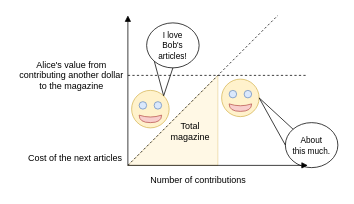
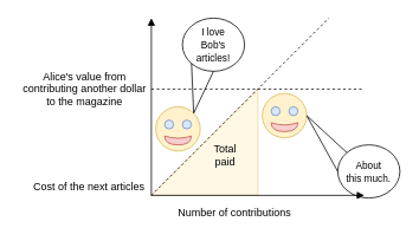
  <mxCell id="0" />
  <mxCell id="1" parent="0" />
- <mxCell id="2" value="&lt;div&gt;&lt;br&gt;&lt;/div&gt;&lt;div&gt;&lt;br&gt;&lt;/div&gt;&lt;div&gt;&amp;nbsp;&amp;nbsp;&amp;nbsp;&amp;nbsp;&amp;nbsp;&amp;nbsp;&amp;nbsp; &amp;nbsp; &amp;nbsp; &amp;nbsp; Total&lt;br&gt;&lt;/div&gt;&lt;div&gt;&amp;nbsp;&amp;nbsp;&amp;nbsp;&amp;nbsp;&amp;nbsp;&amp;nbsp;&amp;nbsp; &amp;nbsp; &amp;nbsp; &amp;nbsp; magazine&lt;br&gt;&lt;/div&gt;" style="shape=card;whiteSpace=wrap;html=1;fillColor=#fff2cc;opacity=50;size=124;strokeColor=#d6b656;" vertex="1" parent="1"><mxGeometry x="170" y="100" width="120" height="120" as="geometry" /></mxCell>
+ <mxCell id="2" value="&lt;div&gt;&lt;br&gt;&lt;/div&gt;&lt;div&gt;&lt;br&gt;&lt;/div&gt;&lt;div&gt;&amp;nbsp;&amp;nbsp;&amp;nbsp;&amp;nbsp;&amp;nbsp;&amp;nbsp;&amp;nbsp; &amp;nbsp; &amp;nbsp; &amp;nbsp; Total&lt;br&gt;&lt;/div&gt;&lt;div&gt;&amp;nbsp;&amp;nbsp;&amp;nbsp;&amp;nbsp;&amp;nbsp;&amp;nbsp;&amp;nbsp; &amp;nbsp; &amp;nbsp; &amp;nbsp; paid&lt;br&gt;&lt;/div&gt;" style="shape=card;whiteSpace=wrap;html=1;fillColor=#fff2cc;opacity=50;size=124;strokeColor=#d6b656;" vertex="1" parent="1"><mxGeometry x="170" y="100" width="120" height="120" as="geometry" /></mxCell>
  <mxCell id="3" value="" style="endArrow=block;html=1;endFill=1;" parent="1" edge="1"><mxGeometry width="50" height="50" relative="1" as="geometry"><mxPoint x="170" y="220" as="sourcePoint" /><mxPoint x="170" y="20" as="targetPoint" /></mxGeometry></mxCell>
  <mxCell id="4" value="" style="endArrow=block;html=1;endFill=1;" parent="1" edge="1"><mxGeometry width="50" height="50" relative="1" as="geometry"><mxPoint x="170" y="220" as="sourcePoint" /><mxPoint x="410" y="220" as="targetPoint" /></mxGeometry></mxCell>
  <mxCell id="5" value="" style="endArrow=none;html=1;dashed=1;exitX=0;exitY=1;exitDx=0;exitDy=0;exitPerimeter=0;" parent="1" edge="1"><mxGeometry width="50" height="50" relative="1" as="geometry"><mxPoint x="170" y="220" as="sourcePoint" /><mxPoint x="370" y="20" as="targetPoint" /></mxGeometry></mxCell>
  <mxCell id="6" value="" style="endArrow=none;dashed=1;html=1;" parent="1" edge="1"><mxGeometry width="50" height="50" relative="1" as="geometry"><mxPoint x="170" y="100" as="sourcePoint" /><mxPoint x="410" y="100" as="targetPoint" /></mxGeometry></mxCell>
  <mxCell id="7" style="edgeStyle=none;rounded=0;orthogonalLoop=1;jettySize=auto;html=1;exitX=1;exitY=0;exitDx=0;exitDy=0;entryX=0.5;entryY=1;entryDx=0;entryDy=0;endArrow=none;endFill=0;" parent="1" source="8" target="13" edge="1"><mxGeometry relative="1" as="geometry" /></mxCell>
  <mxCell id="8" value="" style="ellipse;whiteSpace=wrap;html=1;aspect=fixed;fontFamily=Helvetica;fontSize=12;fontColor=#000000;align=center;strokeColor=#d6b656;fillColor=#fff2cc;" parent="1" vertex="1"><mxGeometry x="175" y="120" width="50" height="50" as="geometry" /></mxCell>
  <mxCell id="9" value="" style="ellipse;whiteSpace=wrap;html=1;fillColor=#dae8fc;strokeColor=#6c8ebf;" parent="1" vertex="1"><mxGeometry x="185" y="135" width="10" height="10" as="geometry" /></mxCell>
  <mxCell id="10" value="" style="ellipse;whiteSpace=wrap;html=1;fillColor=#dae8fc;strokeColor=#6c8ebf;" parent="1" vertex="1"><mxGeometry x="205" y="135" width="10" height="10" as="geometry" /></mxCell>
  <mxCell id="11" value="" style="shape=xor;whiteSpace=wrap;html=1;fillColor=#f8cecc;direction=south;strokeColor=#b85450;" parent="1" vertex="1"><mxGeometry x="185" y="153" width="30" height="10" as="geometry" /></mxCell>
  <mxCell id="12" style="rounded=0;orthogonalLoop=1;jettySize=auto;html=1;exitX=0;exitY=1;exitDx=0;exitDy=0;entryX=1;entryY=0;entryDx=0;entryDy=0;endArrow=none;endFill=0;" parent="1" source="13" target="8" edge="1"><mxGeometry relative="1" as="geometry" /></mxCell>
- <mxCell id="13" value="&lt;div&gt;&lt;font style=&quot;font-size: 11px&quot;&gt;I love&lt;/font&gt;&lt;/div&gt;&lt;div&gt;&lt;font style=&quot;font-size: 11px&quot;&gt;Bob's articles!&lt;/font&gt;&lt;/div&gt;" style="ellipse;whiteSpace=wrap;html=1;fillColor=none;" parent="1" vertex="1"><mxGeometry x="195" y="30" width="70" height="60" as="geometry" /></mxCell>
+ <mxCell id="13" value="&lt;div&gt;&lt;font style=&quot;font-size: 11px&quot;&gt;I love&lt;/font&gt;&lt;/div&gt;&lt;div&gt;&lt;font style=&quot;font-size: 11px&quot;&gt;Bob's articles!&lt;/font&gt;&lt;/div&gt;" style="ellipse;whiteSpace=wrap;html=1;fillColor=none;" parent="1" vertex="1"><mxGeometry x="205" y="20" width="70" height="60" as="geometry" /></mxCell>
  <mxCell id="14" value="Number of contributions" style="text;html=1;strokeColor=none;fillColor=none;align=center;verticalAlign=middle;whiteSpace=wrap;rounded=0;" parent="1" vertex="1"><mxGeometry x="198" y="230" width="132" height="20" as="geometry" /></mxCell>
  <mxCell id="15" value="Cost of the next articles" style="text;html=1;strokeColor=none;fillColor=none;align=center;verticalAlign=middle;whiteSpace=wrap;rounded=0;" parent="1" vertex="1"><mxGeometry x="30" y="200" width="140" height="20" as="geometry" /></mxCell>
  <mxCell id="16" value="Alice's value from contributing another dollar to the magazine" style="text;html=1;strokeColor=none;fillColor=none;align=center;verticalAlign=middle;whiteSpace=wrap;rounded=0;" parent="1" vertex="1"><mxGeometry x="20" y="90" width="150" height="20" as="geometry" /></mxCell>
  <mxCell id="17" style="edgeStyle=none;rounded=0;orthogonalLoop=1;jettySize=auto;html=1;exitX=1;exitY=0.5;exitDx=0;exitDy=0;entryX=0;entryY=0;entryDx=0;entryDy=0;endArrow=none;endFill=0;" edge="1" parent="1" source="18" target="22"><mxGeometry relative="1" as="geometry" /></mxCell>
  <mxCell id="18" value="" style="ellipse;whiteSpace=wrap;html=1;aspect=fixed;fontFamily=Helvetica;fontSize=12;fontColor=#000000;align=center;strokeColor=#d6b656;fillColor=#fff2cc;" parent="1" vertex="1"><mxGeometry x="295" y="105" width="50" height="50" as="geometry" /></mxCell>
  <mxCell id="19" value="" style="ellipse;whiteSpace=wrap;html=1;fillColor=#dae8fc;strokeColor=#6c8ebf;" parent="1" vertex="1"><mxGeometry x="305" y="120" width="10" height="10" as="geometry" /></mxCell>
  <mxCell id="20" value="" style="ellipse;whiteSpace=wrap;html=1;fillColor=#dae8fc;strokeColor=#6c8ebf;" parent="1" vertex="1"><mxGeometry x="325" y="120" width="10" height="10" as="geometry" /></mxCell>
  <mxCell id="21" value="" style="shape=xor;whiteSpace=wrap;html=1;fillColor=#f8cecc;direction=south;strokeColor=#b85450;" parent="1" vertex="1"><mxGeometry x="305" y="138" width="30" height="10" as="geometry" /></mxCell>
  <mxCell id="22" value="&lt;div&gt;&lt;font style=&quot;font-size: 11px&quot;&gt;About&lt;/font&gt;&lt;/div&gt;&lt;div&gt;&lt;font style=&quot;font-size: 11px&quot;&gt;this much.&lt;/font&gt;&lt;/div&gt;" style="ellipse;whiteSpace=wrap;html=1;fillColor=none;" vertex="1" parent="1"><mxGeometry x="380" y="163" width="70" height="60" as="geometry" /></mxCell>
  <mxCell id="23" style="edgeStyle=none;rounded=0;orthogonalLoop=1;jettySize=auto;html=1;exitX=1;exitY=0.5;exitDx=0;exitDy=0;entryX=0;entryY=0.5;entryDx=0;entryDy=0;endArrow=none;endFill=0;" edge="1" parent="1" source="18" target="22"><mxGeometry relative="1" as="geometry"><mxPoint x="227.678" y="137.322" as="sourcePoint" /><mxPoint x="250" y="90" as="targetPoint" /></mxGeometry></mxCell>
